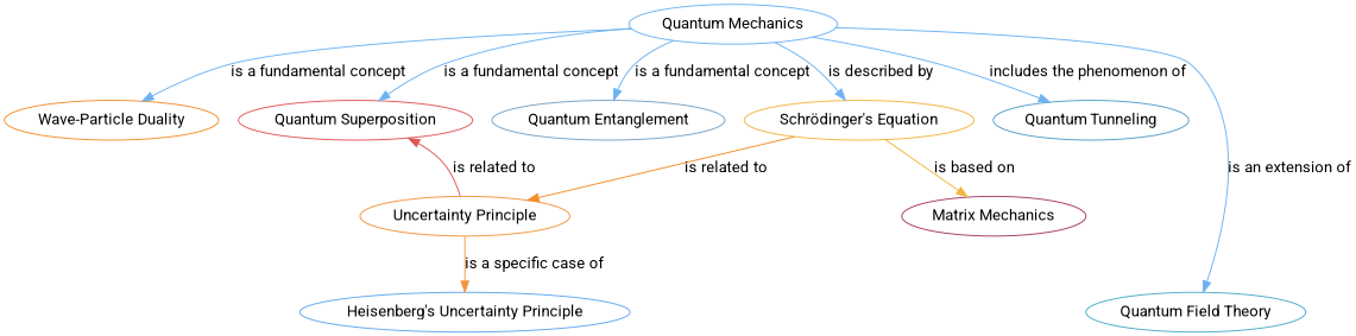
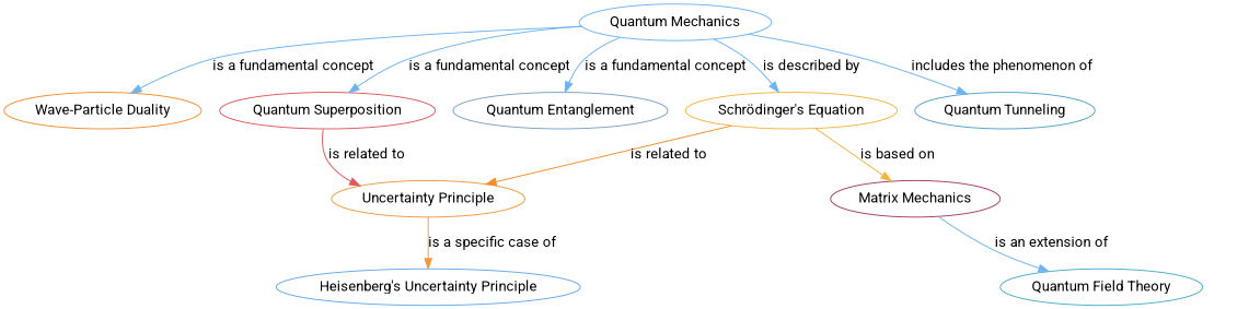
  digraph {
    fontname=Roboto
    node [fontname=Roboto]
    edge [color="#6db3f2" fontname=Roboto]
    n1 [color="#6db3f2" label="Quantum Mechanics"]
    n2 [color="#f28e2c" label="Wave-Particle Duality"]
    n3 [color="#e15759" label="Quantum Superposition"]
    n4 [color="#7aa2c2" label="Quantum Entanglement"]
    n5 [color="#f2b541" label="Schrödinger's Equation"]
    n6 [color="#54a0c8" label="Quantum Tunneling"]
    n7 [color="#4bacc6" label="Quantum Field Theory"]
    n8 [color="#f2963f" label="Uncertainty Principle"]
    n9 [color="#a63963" label="Matrix Mechanics"]
    n10 [color="#62a8ea" label="Heisenberg's Uncertainty Principle"]
    n1 -> n2 [label="is a fundamental concept"]
    n1 -> n3 [label="is a fundamental concept"]
    n1 -> n4 [label="is a fundamental concept"]
    n1 -> n5 [label="is described by"]
    n1 -> n6 [label="includes the phenomenon of"]
-   n1 -> n7 [label="is an extension of"]
-   n8 -> n3 [color="#e15759" label="is related to"]
+   n9 -> n7 [label="is an extension of"]
+   n3 -> n8 [color="#e15759" label="is related to"]
    n5 -> n8 [color="#f28e2c" label="is related to"]
    n5 -> n9 [color="#f2b541" label="is based on"]
    n8 -> n10 [color="#f2963f" label="is a specific case of"]
  }
